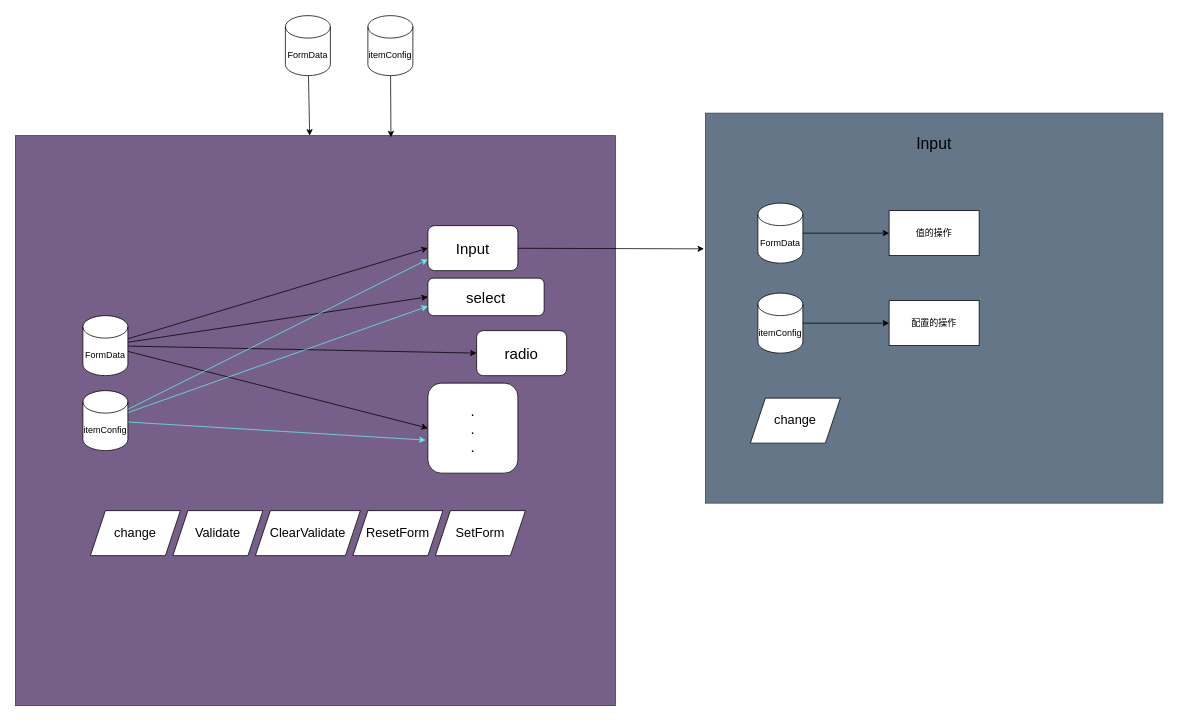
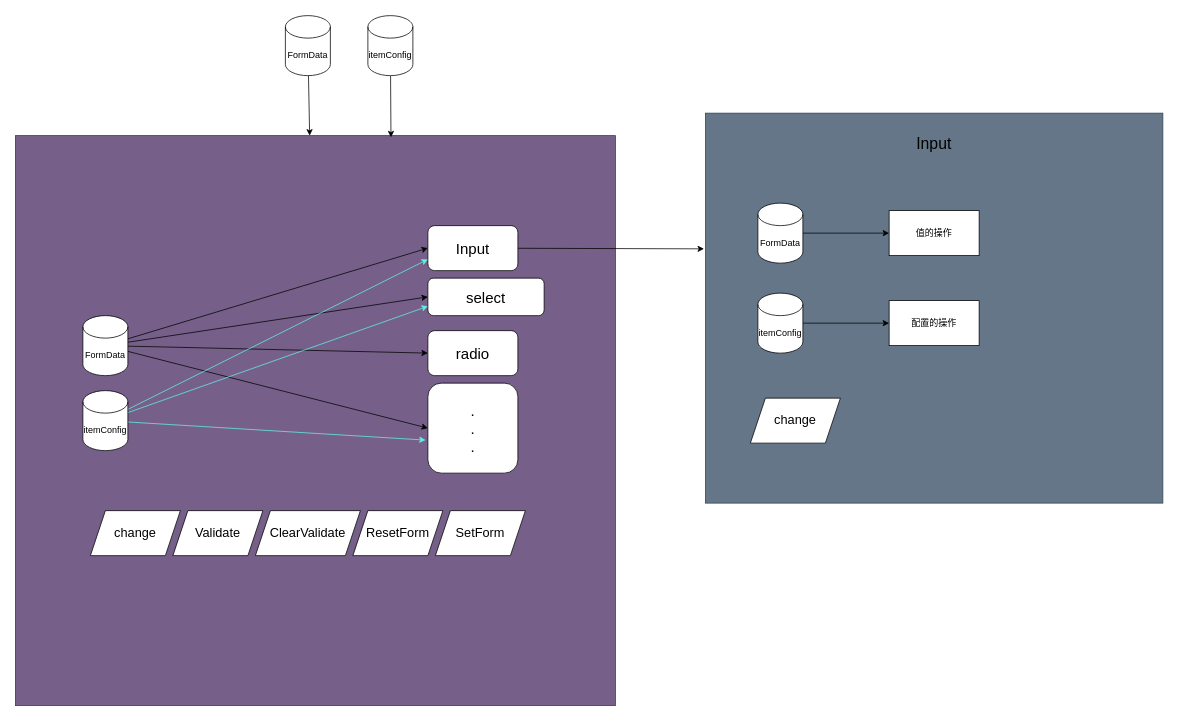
  <mxCell id="0" />
  <mxCell id="1" parent="0" />
  <mxCell id="2" value="" style="rounded=0;whiteSpace=wrap;html=1;fillColor=#76608a;strokeColor=#432D57;fontColor=#ffffff;" vertex="1" parent="1"><mxGeometry x="20" y="180" width="800" height="760" as="geometry" /></mxCell>
  <mxCell id="3" style="edgeStyle=none;html=1;" edge="1" parent="1" source="4" target="2"><mxGeometry relative="1" as="geometry" /></mxCell>
  <mxCell id="4" value="FormData" style="shape=cylinder3;whiteSpace=wrap;html=1;boundedLbl=1;backgroundOutline=1;size=15;" vertex="1" parent="1"><mxGeometry x="380" y="20" width="60" height="80" as="geometry" /></mxCell>
  <mxCell id="5" style="edgeStyle=none;html=1;entryX=-0.003;entryY=0.348;entryDx=0;entryDy=0;entryPerimeter=0;" edge="1" parent="1" source="6" target="15"><mxGeometry relative="1" as="geometry" /></mxCell>
  <mxCell id="6" value="&lt;font style=&quot;font-size: 20px&quot;&gt;Input&lt;/font&gt;" style="rounded=1;whiteSpace=wrap;html=1;" vertex="1" parent="1"><mxGeometry x="570" y="300" width="120" height="60" as="geometry" /></mxCell>
  <mxCell id="7" value="&lt;font style=&quot;font-size: 20px&quot;&gt;select&lt;/font&gt;" style="rounded=1;whiteSpace=wrap;html=1;" vertex="1" parent="1"><mxGeometry x="570" y="370" width="155" height="50" as="geometry" /></mxCell>
- <mxCell id="8" value="&lt;font style=&quot;font-size: 20px&quot;&gt;radio&lt;/font&gt;" style="rounded=1;whiteSpace=wrap;html=1;" vertex="1" parent="1"><mxGeometry x="635" y="440" width="120" height="60" as="geometry" /></mxCell>
+ <mxCell id="8" value="&lt;font style=&quot;font-size: 20px&quot;&gt;radio&lt;/font&gt;" style="rounded=1;whiteSpace=wrap;html=1;" vertex="1" parent="1"><mxGeometry x="570" y="440" width="120" height="60" as="geometry" /></mxCell>
  <mxCell id="9" value="&lt;font style=&quot;font-size: 20px&quot;&gt;.&lt;br&gt;.&lt;br&gt;.&lt;br&gt;&lt;/font&gt;" style="rounded=1;whiteSpace=wrap;html=1;" vertex="1" parent="1"><mxGeometry x="570" y="510" width="120" height="120" as="geometry" /></mxCell>
  <mxCell id="10" style="edgeStyle=none;html=1;entryX=0;entryY=0.5;entryDx=0;entryDy=0;" edge="1" parent="1" source="14" target="6"><mxGeometry relative="1" as="geometry" /></mxCell>
  <mxCell id="11" style="edgeStyle=none;html=1;entryX=0;entryY=0.5;entryDx=0;entryDy=0;" edge="1" parent="1" source="14" target="7"><mxGeometry relative="1" as="geometry" /></mxCell>
  <mxCell id="12" style="edgeStyle=none;html=1;entryX=0;entryY=0.5;entryDx=0;entryDy=0;" edge="1" parent="1" source="14" target="8"><mxGeometry relative="1" as="geometry" /></mxCell>
  <mxCell id="13" style="edgeStyle=none;html=1;entryX=0;entryY=0.5;entryDx=0;entryDy=0;" edge="1" parent="1" source="14" target="9"><mxGeometry relative="1" as="geometry" /></mxCell>
  <mxCell id="14" value="FormData" style="shape=cylinder3;whiteSpace=wrap;html=1;boundedLbl=1;backgroundOutline=1;size=15;" vertex="1" parent="1"><mxGeometry x="110" y="420" width="60" height="80" as="geometry" /></mxCell>
  <mxCell id="15" value="" style="rounded=0;whiteSpace=wrap;html=1;fillColor=#647687;strokeColor=#314354;fontColor=#ffffff;" vertex="1" parent="1"><mxGeometry x="940" y="150" width="610" height="520" as="geometry" /></mxCell>
  <mxCell id="16" value="&lt;font style=&quot;font-size: 17px&quot;&gt;change&lt;/font&gt;" style="shape=parallelogram;perimeter=parallelogramPerimeter;whiteSpace=wrap;html=1;fixedSize=1;" vertex="1" parent="1"><mxGeometry x="120" y="680" width="120" height="60" as="geometry" /></mxCell>
  <mxCell id="17" value="&lt;font style=&quot;font-size: 17px&quot;&gt;Validate&lt;/font&gt;" style="shape=parallelogram;perimeter=parallelogramPerimeter;whiteSpace=wrap;html=1;fixedSize=1;" vertex="1" parent="1"><mxGeometry x="230" y="680" width="120" height="60" as="geometry" /></mxCell>
  <mxCell id="18" value="&lt;font style=&quot;font-size: 17px&quot;&gt;ClearValidate&lt;/font&gt;" style="shape=parallelogram;perimeter=parallelogramPerimeter;whiteSpace=wrap;html=1;fixedSize=1;" vertex="1" parent="1"><mxGeometry x="340" y="680" width="140" height="60" as="geometry" /></mxCell>
  <mxCell id="19" value="&lt;font style=&quot;font-size: 17px&quot;&gt;ResetForm&lt;/font&gt;" style="shape=parallelogram;perimeter=parallelogramPerimeter;whiteSpace=wrap;html=1;fixedSize=1;" vertex="1" parent="1"><mxGeometry x="470" y="680" width="120" height="60" as="geometry" /></mxCell>
  <mxCell id="20" value="&lt;font style=&quot;font-size: 17px&quot;&gt;SetForm&lt;/font&gt;" style="shape=parallelogram;perimeter=parallelogramPerimeter;whiteSpace=wrap;html=1;fixedSize=1;" vertex="1" parent="1"><mxGeometry x="580" y="680" width="120" height="60" as="geometry" /></mxCell>
  <mxCell id="21" value="&lt;font style=&quot;font-size: 21px&quot;&gt;Input&lt;/font&gt;" style="text;html=1;strokeColor=none;fillColor=none;align=center;verticalAlign=middle;whiteSpace=wrap;rounded=0;strokeWidth=8;" vertex="1" parent="1"><mxGeometry x="1225" y="180" width="40" height="20" as="geometry" /></mxCell>
  <mxCell id="22" style="edgeStyle=none;html=1;entryX=0;entryY=0.5;entryDx=0;entryDy=0;" edge="1" parent="1" source="23" target="27"><mxGeometry relative="1" as="geometry" /></mxCell>
  <mxCell id="23" value="FormData" style="shape=cylinder3;whiteSpace=wrap;html=1;boundedLbl=1;backgroundOutline=1;size=15;" vertex="1" parent="1"><mxGeometry x="1010" y="270" width="60" height="80" as="geometry" /></mxCell>
  <mxCell id="24" style="edgeStyle=none;html=1;entryX=0;entryY=0.5;entryDx=0;entryDy=0;" edge="1" parent="1" source="25" target="28"><mxGeometry relative="1" as="geometry" /></mxCell>
  <mxCell id="25" value="itemConfig" style="shape=cylinder3;whiteSpace=wrap;html=1;boundedLbl=1;backgroundOutline=1;size=15;" vertex="1" parent="1"><mxGeometry x="1010" y="390" width="60" height="80" as="geometry" /></mxCell>
  <mxCell id="26" value="&lt;font style=&quot;font-size: 17px&quot;&gt;change&lt;/font&gt;" style="shape=parallelogram;perimeter=parallelogramPerimeter;whiteSpace=wrap;html=1;fixedSize=1;" vertex="1" parent="1"><mxGeometry x="1000" y="530" width="120" height="60" as="geometry" /></mxCell>
  <mxCell id="27" value="值的操作" style="rounded=0;whiteSpace=wrap;html=1;strokeWidth=1;" vertex="1" parent="1"><mxGeometry x="1185" y="280" width="120" height="60" as="geometry" /></mxCell>
  <mxCell id="28" value="配置的操作" style="rounded=0;whiteSpace=wrap;html=1;strokeWidth=1;" vertex="1" parent="1"><mxGeometry x="1185" y="400" width="120" height="60" as="geometry" /></mxCell>
  <mxCell id="29" style="edgeStyle=none;html=1;entryX=0.626;entryY=0.003;entryDx=0;entryDy=0;entryPerimeter=0;" edge="1" parent="1" source="30" target="2"><mxGeometry relative="1" as="geometry" /></mxCell>
  <mxCell id="30" value="itemConfig" style="shape=cylinder3;whiteSpace=wrap;html=1;boundedLbl=1;backgroundOutline=1;size=15;" vertex="1" parent="1"><mxGeometry x="490" y="20" width="60" height="80" as="geometry" /></mxCell>
  <mxCell id="31" style="edgeStyle=none;html=1;entryX=0;entryY=0.75;entryDx=0;entryDy=0;strokeColor=#62F0E7;" edge="1" parent="1" source="34" target="6"><mxGeometry relative="1" as="geometry" /></mxCell>
  <mxCell id="32" style="edgeStyle=none;html=1;entryX=0;entryY=0.75;entryDx=0;entryDy=0;strokeColor=#62F0E7;" edge="1" parent="1" source="34" target="7"><mxGeometry relative="1" as="geometry" /></mxCell>
  <mxCell id="33" style="edgeStyle=none;html=1;entryX=-0.025;entryY=0.633;entryDx=0;entryDy=0;entryPerimeter=0;strokeColor=#62F0E7;" edge="1" parent="1" source="34" target="9"><mxGeometry relative="1" as="geometry" /></mxCell>
  <mxCell id="34" value="itemConfig" style="shape=cylinder3;whiteSpace=wrap;html=1;boundedLbl=1;backgroundOutline=1;size=15;" vertex="1" parent="1"><mxGeometry x="110" y="520" width="60" height="80" as="geometry" /></mxCell>
